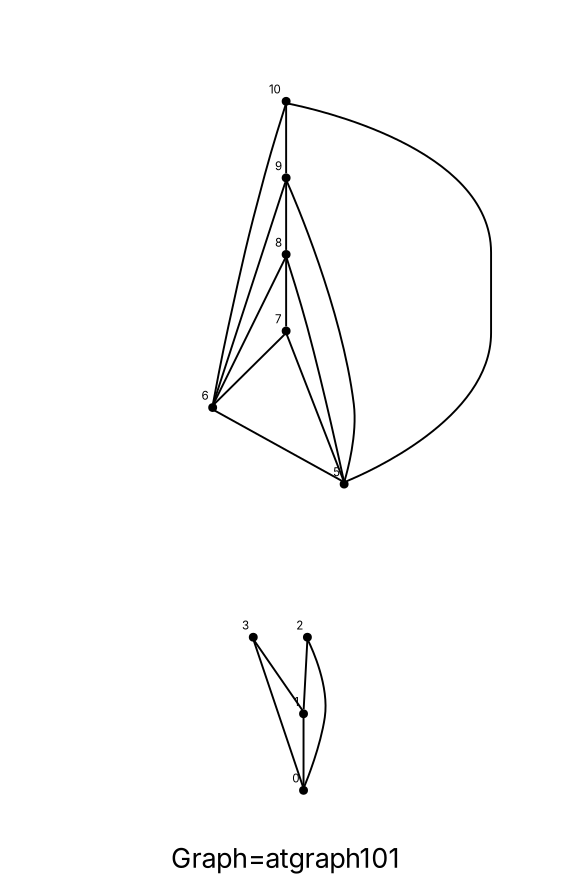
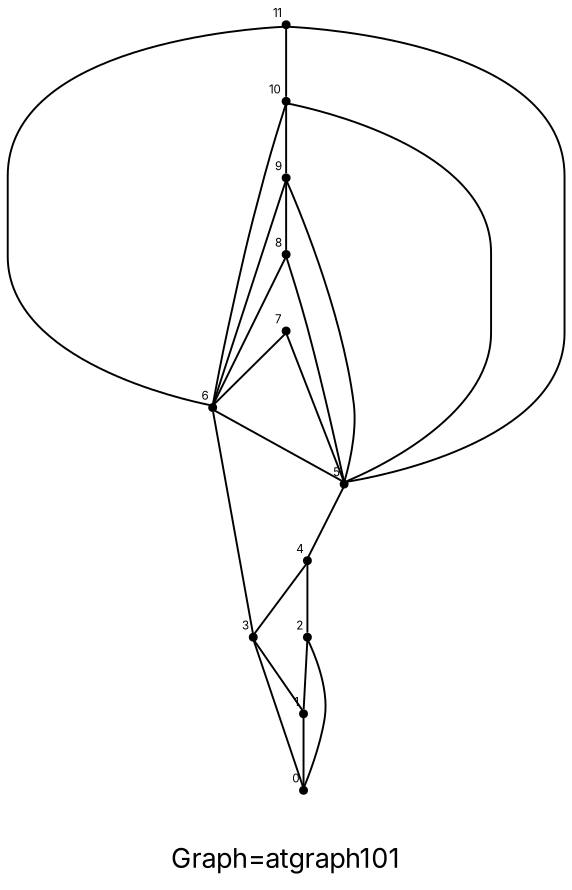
  graph {
    label="Graph=atgraph101"
    labelloc=bottom
    fontname=Inter
    node [fontsize=6 shape=point fontname=Inter]
    edge [fontname=Inter]
    0 [xlabel=0]
    1 [xlabel=1]
    2 [xlabel=2]
    3 [xlabel=3]
+   4 [xlabel=4]
    5 [xlabel=5]
    6 [xlabel=6]
    7 [xlabel=7]
    8 [xlabel=8]
    9 [xlabel=9]
    10 [xlabel=10]
+   11 [xlabel=11]
    1 -- 0
    2 -- 0
    2 -- 1
    3 -- 0
    3 -- 1
+   4 -- 2
+   4 -- 3
+   5 -- 4
+   6 -- 3
    6 -- 5
    7 -- 5
    7 -- 6
    8 -- 5
    8 -- 6
-   8 -- 7
    9 -- 5
    9 -- 6
    9 -- 8
    10 -- 5
    10 -- 6
    10 -- 9
+   11 -- 5
+   11 -- 6
+   11 -- 10
  }
